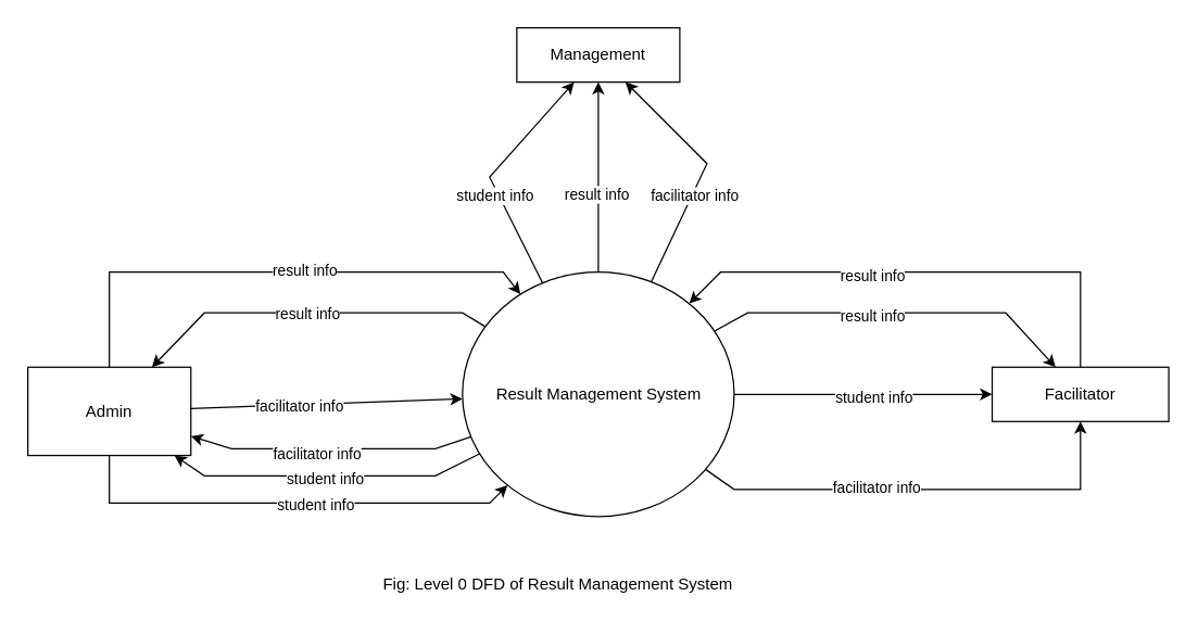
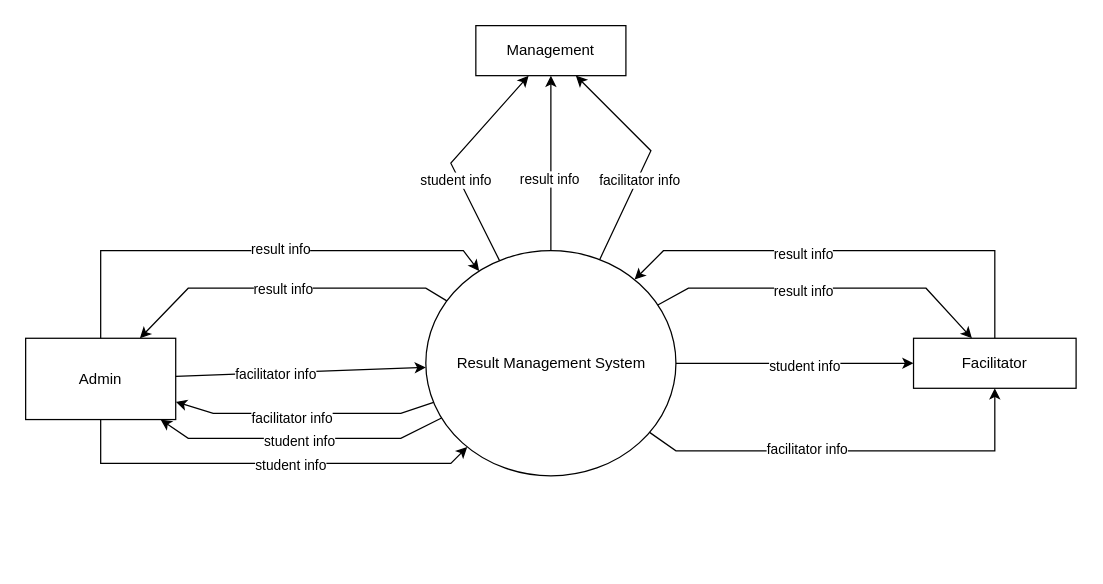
  <mxCell id="0" />
  <mxCell id="1" parent="0" />
  <mxCell id="2" value="Result Management System" style="shape=ellipse;html=1;dashed=0;whitespace=wrap;perimeter=ellipsePerimeter;" vertex="1" parent="1"><mxGeometry x="340" y="200" width="200" height="180" as="geometry" /></mxCell>
  <mxCell id="3" value="Admin" style="whiteSpace=wrap;html=1;align=center;" vertex="1" parent="1"><mxGeometry x="20" y="270" width="120" height="65" as="geometry" /></mxCell>
  <mxCell id="4" value="Facilitator" style="whiteSpace=wrap;html=1;align=center;" vertex="1" parent="1"><mxGeometry x="730" y="270" width="130" height="40" as="geometry" /></mxCell>
  <mxCell id="5" value="Management" style="whiteSpace=wrap;html=1;align=center;" vertex="1" parent="1"><mxGeometry x="380" y="20" width="120" height="40" as="geometry" /></mxCell>
  <mxCell id="6" value="" style="endArrow=classic;html=1;rounded=0;" edge="1" parent="1" source="3" target="2"><mxGeometry width="50" height="50" relative="1" as="geometry"><mxPoint x="420" y="260" as="sourcePoint" /><mxPoint x="470" y="210" as="targetPoint" /><Array as="points"><mxPoint x="80" y="200" /><mxPoint x="370" y="200" /></Array></mxGeometry></mxCell>
  <mxCell id="7" value="result info" style="edgeLabel;html=1;align=center;verticalAlign=middle;resizable=0;points=[];" vertex="1" connectable="0" parent="6"><mxGeometry x="-0.028" y="2" relative="1" as="geometry"><mxPoint x="28" as="offset" /></mxGeometry></mxCell>
  <mxCell id="8" value="" style="endArrow=classic;html=1;rounded=0;" edge="1" parent="1" source="3" target="2"><mxGeometry width="50" height="50" relative="1" as="geometry"><mxPoint x="150" y="293.333" as="sourcePoint" /><mxPoint x="350.19" y="304.455" as="targetPoint" /></mxGeometry></mxCell>
  <mxCell id="9" value="facilitator info" style="edgeLabel;html=1;align=center;verticalAlign=middle;resizable=0;points=[];" vertex="1" connectable="0" parent="8"><mxGeometry x="-0.24" y="-1" relative="1" as="geometry"><mxPoint x="4" as="offset" /></mxGeometry></mxCell>
  <mxCell id="10" value="" style="endArrow=classic;html=1;rounded=0;" edge="1" parent="1" source="3" target="2"><mxGeometry width="50" height="50" relative="1" as="geometry"><mxPoint x="160" y="303.333" as="sourcePoint" /><mxPoint x="360.19" y="314.455" as="targetPoint" /><Array as="points"><mxPoint x="80" y="370" /><mxPoint x="360" y="370" /></Array></mxGeometry></mxCell>
  <mxCell id="11" value="student info" style="edgeLabel;html=1;align=center;verticalAlign=middle;resizable=0;points=[];" vertex="1" connectable="0" parent="10"><mxGeometry x="0.032" y="-1" relative="1" as="geometry"><mxPoint x="14" as="offset" /></mxGeometry></mxCell>
  <mxCell id="12" value="" style="endArrow=classic;html=1;rounded=0;" edge="1" parent="1" source="4" target="2"><mxGeometry width="50" height="50" relative="1" as="geometry"><mxPoint x="710" y="210" as="sourcePoint" /><mxPoint x="760" y="160" as="targetPoint" /><Array as="points"><mxPoint x="795" y="200" /><mxPoint x="530" y="200" /></Array></mxGeometry></mxCell>
  <mxCell id="13" value="result info" style="edgeLabel;html=1;align=center;verticalAlign=middle;resizable=0;points=[];" vertex="1" connectable="0" parent="12"><mxGeometry x="0.152" y="2" relative="1" as="geometry"><mxPoint x="-12" as="offset" /></mxGeometry></mxCell>
  <mxCell id="14" value="" style="endArrow=classic;html=1;rounded=0;" edge="1" parent="1" source="2" target="4"><mxGeometry width="50" height="50" relative="1" as="geometry"><mxPoint x="440" y="260" as="sourcePoint" /><mxPoint x="490" y="210" as="targetPoint" /></mxGeometry></mxCell>
  <mxCell id="15" value="student info" style="edgeLabel;html=1;align=center;verticalAlign=middle;resizable=0;points=[];" vertex="1" connectable="0" parent="14"><mxGeometry x="-0.242" y="-2" relative="1" as="geometry"><mxPoint x="30" as="offset" /></mxGeometry></mxCell>
  <mxCell id="16" value="" style="endArrow=classic;html=1;rounded=0;" edge="1" parent="1" source="2" target="4"><mxGeometry width="50" height="50" relative="1" as="geometry"><mxPoint x="440" y="260" as="sourcePoint" /><mxPoint x="490" y="210" as="targetPoint" /><Array as="points"><mxPoint x="540" y="360" /><mxPoint x="795" y="360" /></Array></mxGeometry></mxCell>
  <mxCell id="17" value="facilitator info" style="edgeLabel;html=1;align=center;verticalAlign=middle;resizable=0;points=[];" vertex="1" connectable="0" parent="16"><mxGeometry x="0.087" y="2" relative="1" as="geometry"><mxPoint x="-50" as="offset" /></mxGeometry></mxCell>
  <mxCell id="18" value="" style="endArrow=classic;html=1;rounded=0;" edge="1" parent="1" source="2" target="5"><mxGeometry width="50" height="50" relative="1" as="geometry"><mxPoint x="440" y="260" as="sourcePoint" /><mxPoint x="490" y="210" as="targetPoint" /></mxGeometry></mxCell>
  <mxCell id="19" value="result info" style="edgeLabel;html=1;align=center;verticalAlign=middle;resizable=0;points=[];" vertex="1" connectable="0" parent="18"><mxGeometry x="-0.286" y="2" relative="1" as="geometry"><mxPoint y="-8" as="offset" /></mxGeometry></mxCell>
  <mxCell id="20" value="" style="endArrow=classic;html=1;rounded=0;" edge="1" parent="1" source="2" target="5"><mxGeometry width="50" height="50" relative="1" as="geometry"><mxPoint x="440" y="260" as="sourcePoint" /><mxPoint x="490" y="210" as="targetPoint" /><Array as="points"><mxPoint x="360" y="130" /></Array></mxGeometry></mxCell>
  <mxCell id="21" value="student info" style="edgeLabel;html=1;align=center;verticalAlign=middle;resizable=0;points=[];" vertex="1" connectable="0" parent="20"><mxGeometry x="-0.195" y="3" relative="1" as="geometry"><mxPoint as="offset" /></mxGeometry></mxCell>
  <mxCell id="22" value="" style="endArrow=classic;html=1;rounded=0;" edge="1" parent="1" source="2" target="5"><mxGeometry width="50" height="50" relative="1" as="geometry"><mxPoint x="408.964" y="217.927" as="sourcePoint" /><mxPoint x="432.222" y="70" as="targetPoint" /><Array as="points"><mxPoint x="520" y="120" /></Array></mxGeometry></mxCell>
  <mxCell id="23" value="facilitator info" style="edgeLabel;html=1;align=center;verticalAlign=middle;resizable=0;points=[];" vertex="1" connectable="0" parent="22"><mxGeometry x="-0.214" y="-1" relative="1" as="geometry"><mxPoint as="offset" /></mxGeometry></mxCell>
  <mxCell id="24" value="" style="endArrow=classic;html=1;rounded=0;" edge="1" parent="1" source="2" target="3"><mxGeometry width="50" height="50" relative="1" as="geometry"><mxPoint x="440" y="260" as="sourcePoint" /><mxPoint x="490" y="210" as="targetPoint" /><Array as="points"><mxPoint x="340" y="230" /><mxPoint x="150" y="230" /></Array></mxGeometry></mxCell>
  <mxCell id="25" value="result info" style="edgeLabel;html=1;align=center;verticalAlign=middle;resizable=0;points=[];" vertex="1" connectable="0" parent="24"><mxGeometry x="0.008" relative="1" as="geometry"><mxPoint as="offset" /></mxGeometry></mxCell>
  <mxCell id="26" value="" style="endArrow=classic;html=1;rounded=0;" edge="1" parent="1" source="2" target="3"><mxGeometry width="50" height="50" relative="1" as="geometry"><mxPoint x="366.795" y="250.077" as="sourcePoint" /><mxPoint x="113.333" y="280" as="targetPoint" /><Array as="points"><mxPoint x="320" y="350" /><mxPoint x="150" y="350" /></Array></mxGeometry></mxCell>
  <mxCell id="27" value="student info" style="edgeLabel;html=1;align=center;verticalAlign=middle;resizable=0;points=[];" vertex="1" connectable="0" parent="26"><mxGeometry x="0.034" y="2" relative="1" as="geometry"><mxPoint x="3" as="offset" /></mxGeometry></mxCell>
  <mxCell id="28" value="" style="endArrow=classic;html=1;rounded=0;" edge="1" parent="1" source="2" target="3"><mxGeometry width="50" height="50" relative="1" as="geometry"><mxPoint x="362.584" y="343.708" as="sourcePoint" /><mxPoint x="113.333" y="320" as="targetPoint" /><Array as="points"><mxPoint x="320" y="330" /><mxPoint x="170" y="330" /></Array></mxGeometry></mxCell>
  <mxCell id="29" value="facilitator info" style="edgeLabel;html=1;align=center;verticalAlign=middle;resizable=0;points=[];" vertex="1" connectable="0" parent="28"><mxGeometry x="0.028" y="3" relative="1" as="geometry"><mxPoint x="-8" as="offset" /></mxGeometry></mxCell>
  <mxCell id="30" value="" style="endArrow=classic;html=1;rounded=0;" edge="1" parent="1"><mxGeometry width="50" height="50" relative="1" as="geometry"><mxPoint x="525.52" y="243.353" as="sourcePoint" /><mxPoint x="776.667" y="270" as="targetPoint" /><Array as="points"><mxPoint x="550" y="230" /><mxPoint x="740" y="230" /></Array></mxGeometry></mxCell>
  <mxCell id="31" value="result info" style="edgeLabel;html=1;align=center;verticalAlign=middle;resizable=0;points=[];" vertex="1" connectable="0" parent="30"><mxGeometry x="-0.398" y="-2" relative="1" as="geometry"><mxPoint x="37" as="offset" /></mxGeometry></mxCell>
- <mxCell id="32" value="Fig: Level 0 DFD of Result Management System" style="text;html=1;align=center;verticalAlign=middle;resizable=0;points=[];autosize=1;strokeColor=none;fillColor=none;" vertex="1" parent="1"><mxGeometry x="270" y="415" width="280" height="30" as="geometry" /></mxCell>
